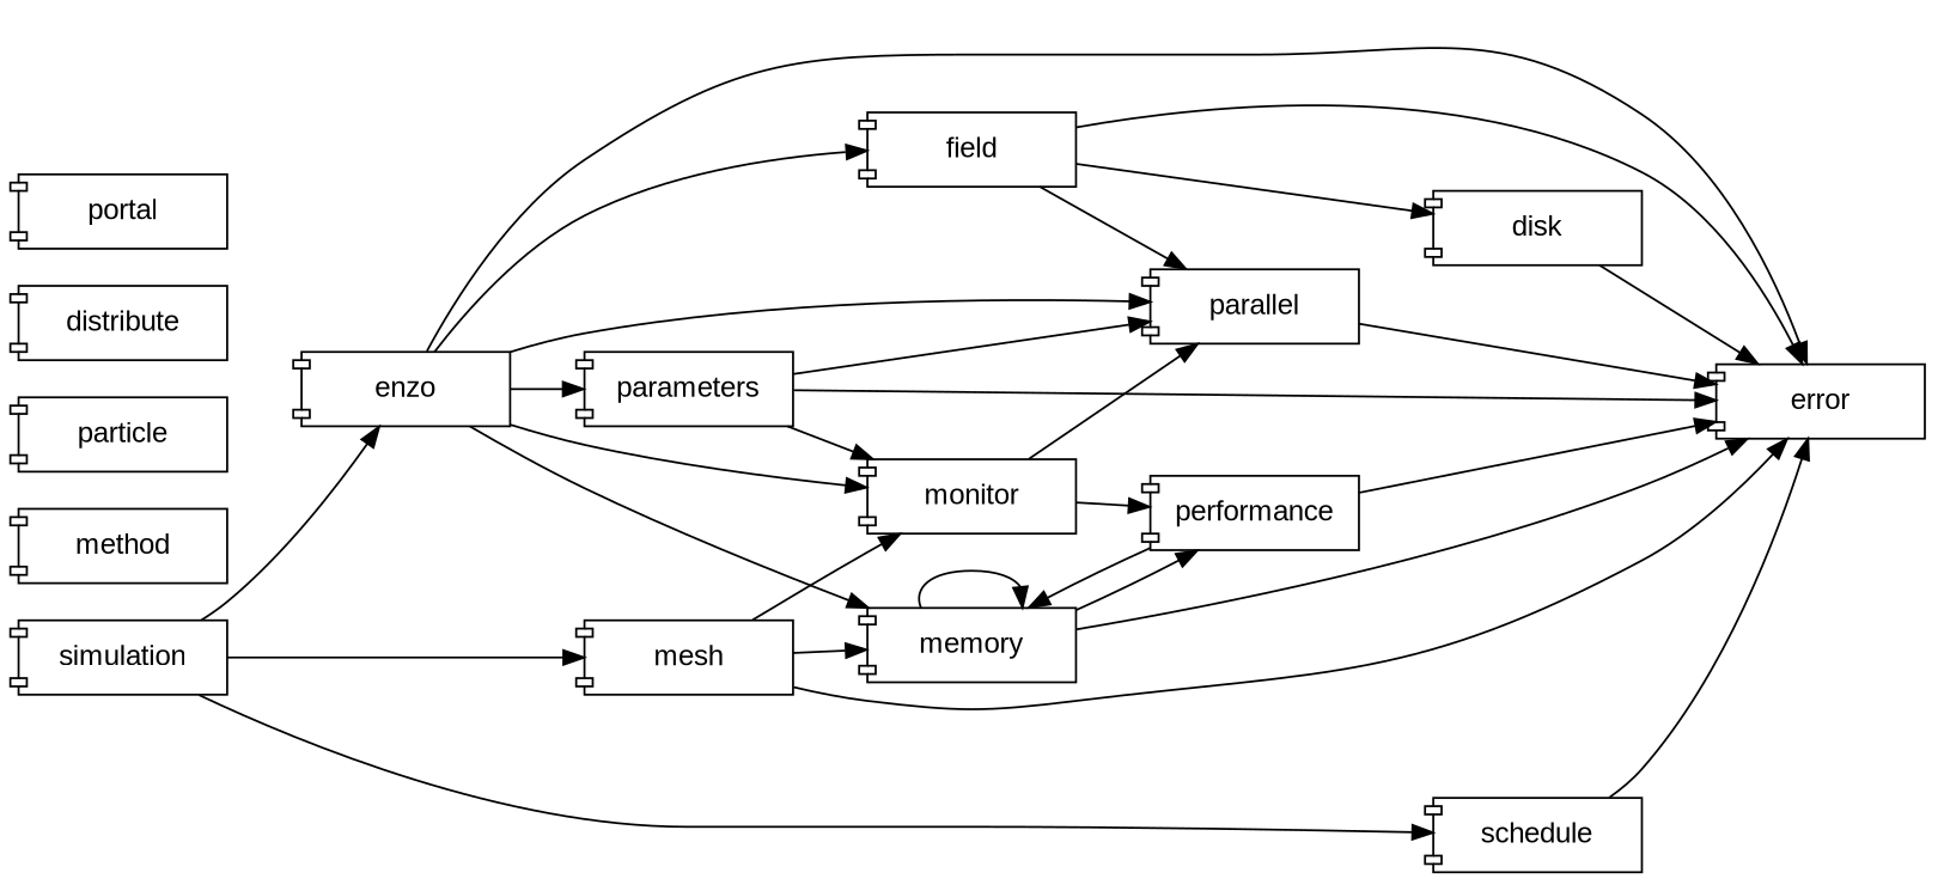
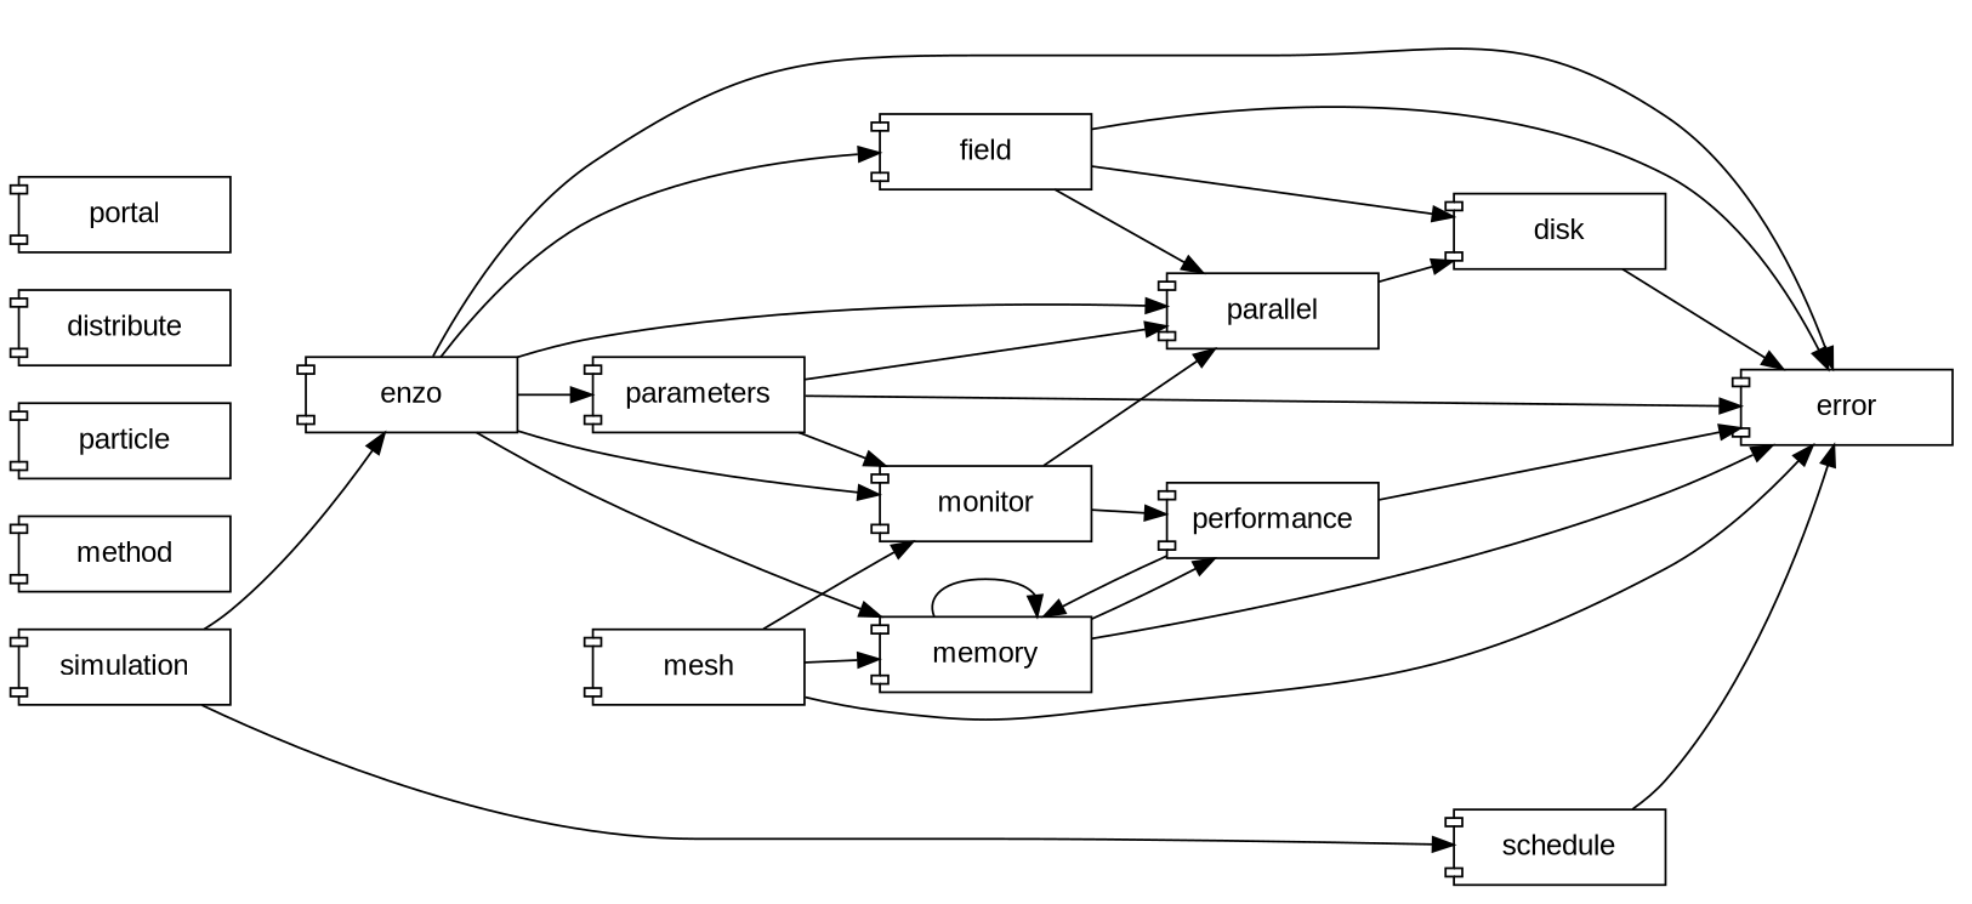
  digraph {
    fontname="Liberation Sans"
    rankdir=LR
    node [fixedsize=true fontname="Liberation Sans" shape=component]
    edge [fontname="Liberation Sans"]
    enzo [width=1.4]
    field [width=1.4]
    memory [width=1.4]
    parallel [width=1.4]
    parameters [width=1.4]
    monitor [width=1.4]
    error [width=1.4]
    disk [width=1.4]
    performance [width=1.4]
    simulation [width=1.4]
    mesh [width=1.4]
    schedule [width=1.4]
    method [width=1.4]
    particle [width=1.4]
    distribute [width=1.4]
    portal [width=1.4]
    enzo -> field
    enzo -> memory
    enzo -> parallel
    enzo -> parameters
    enzo -> monitor
    enzo -> error
    field -> parallel
    field -> error
    field -> disk
    memory -> memory
    memory -> error
    memory -> performance
-   parallel -> error
+   parallel -> disk
    parameters -> parallel
    parameters -> monitor
    parameters -> error
    monitor -> parallel
    monitor -> performance
    disk -> error
    performance -> memory
    performance -> error
    simulation -> enzo
-   simulation -> mesh
    simulation -> schedule
    mesh -> memory
    mesh -> monitor
    mesh -> error
    schedule -> error
  }
